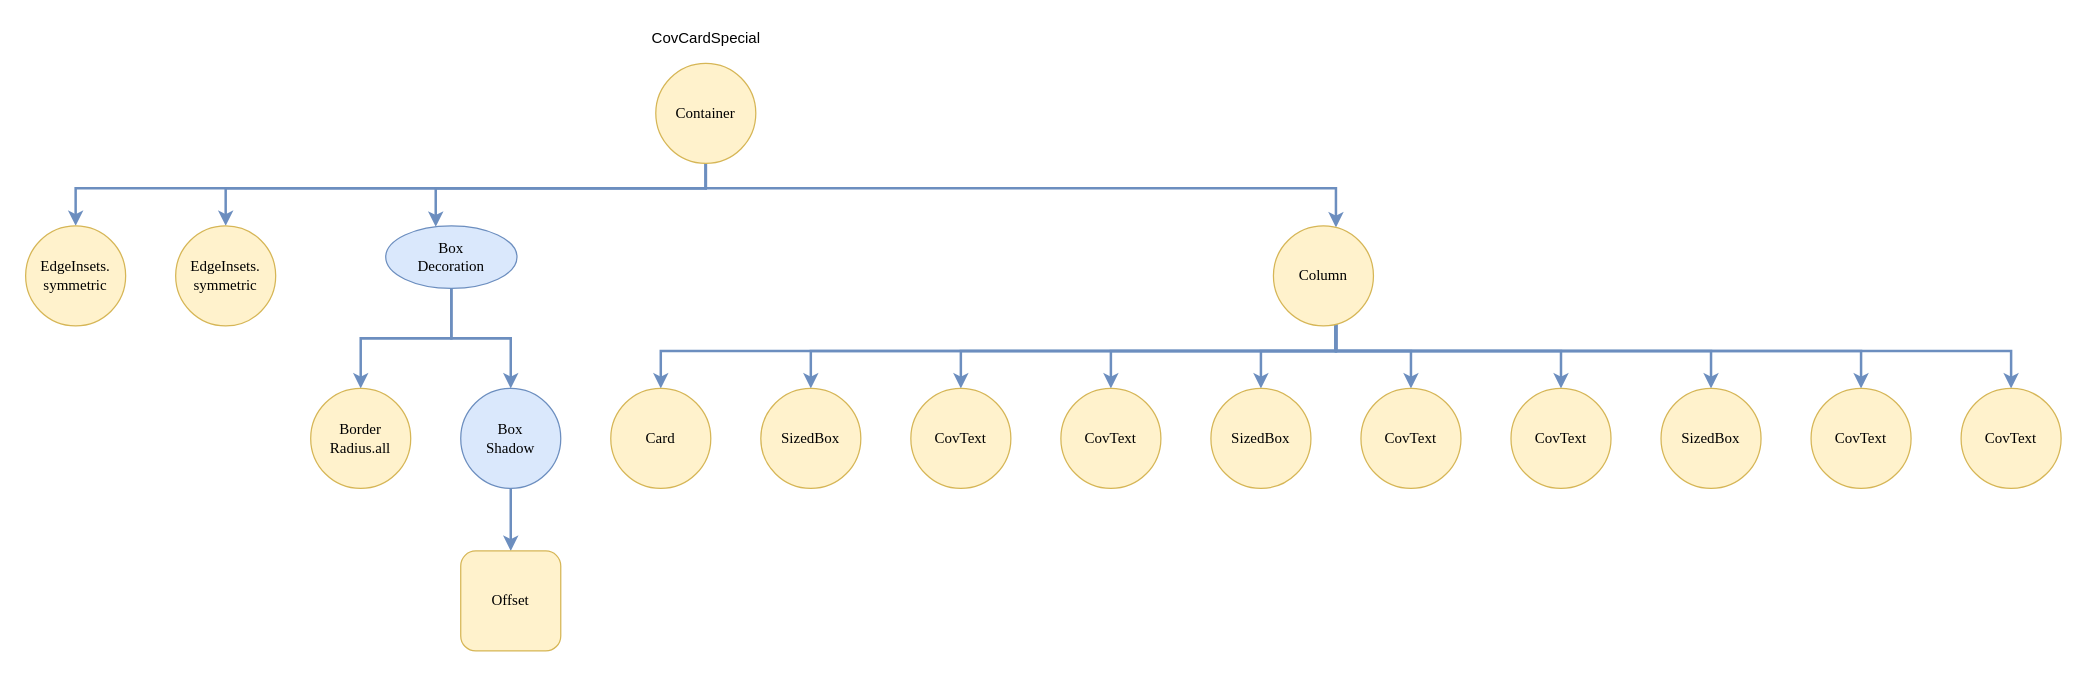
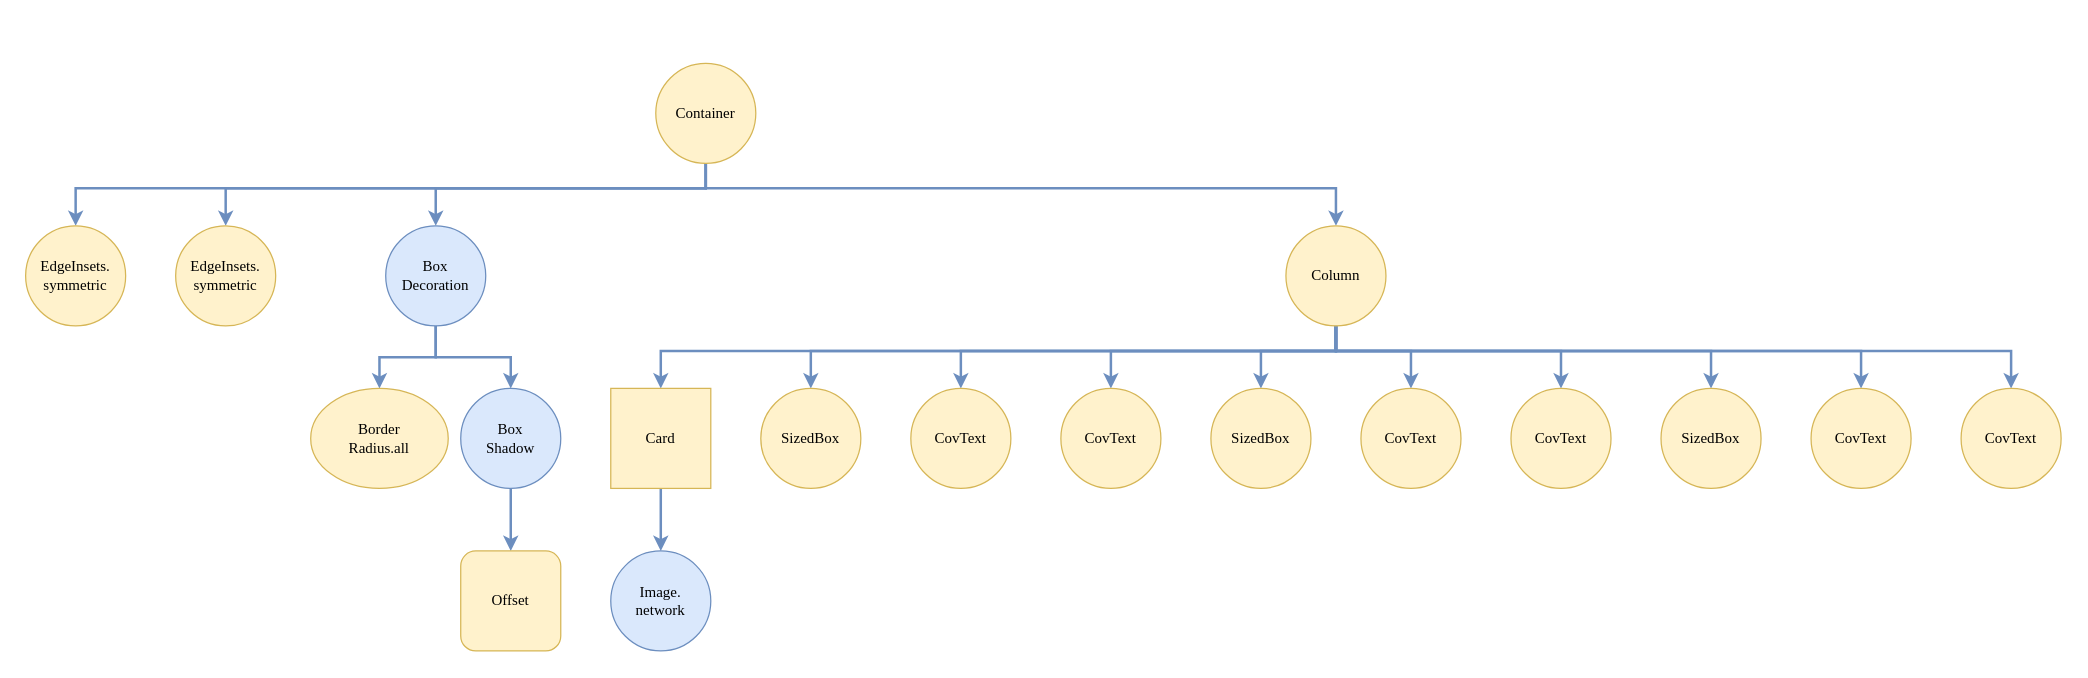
  <mxCell id="0" />
  <mxCell id="1" parent="0" />
  <mxCell id="2" value="" style="edgeStyle=orthogonalEdgeStyle;rounded=0;orthogonalLoop=1;jettySize=auto;html=1;fillColor=#dae8fc;strokeColor=#6c8ebf;strokeWidth=2;" edge="1" parent="1" source="6" target="7"><mxGeometry relative="1" as="geometry"><Array as="points"><mxPoint x="564" y="150" /><mxPoint x="60" y="150" /></Array></mxGeometry></mxCell>
  <mxCell id="3" style="edgeStyle=orthogonalEdgeStyle;rounded=0;orthogonalLoop=1;jettySize=auto;html=1;fillColor=#dae8fc;strokeColor=#6c8ebf;strokeWidth=2;" edge="1" parent="1" source="6" target="8"><mxGeometry relative="1" as="geometry"><Array as="points"><mxPoint x="564" y="150" /><mxPoint x="180" y="150" /></Array></mxGeometry></mxCell>
  <mxCell id="4" style="edgeStyle=orthogonalEdgeStyle;rounded=0;orthogonalLoop=1;jettySize=auto;html=1;fillColor=#dae8fc;strokeColor=#6c8ebf;strokeWidth=2;" edge="1" parent="1" source="6" target="11"><mxGeometry relative="1" as="geometry"><Array as="points"><mxPoint x="564" y="150" /><mxPoint x="348" y="150" /></Array></mxGeometry></mxCell>
  <mxCell id="5" style="edgeStyle=orthogonalEdgeStyle;rounded=0;orthogonalLoop=1;jettySize=auto;html=1;fillColor=#dae8fc;strokeColor=#6c8ebf;strokeWidth=2;" edge="1" parent="1" source="6" target="26"><mxGeometry relative="1" as="geometry"><Array as="points"><mxPoint x="564" y="150" /><mxPoint x="1068" y="150" /></Array></mxGeometry></mxCell>
  <mxCell id="6" value="Container" style="ellipse;whiteSpace=wrap;html=1;aspect=fixed;fontFamily=Verdana;fillColor=#fff2cc;strokeColor=#d6b656;" vertex="1" parent="1"><mxGeometry x="524" y="50" width="80" height="80" as="geometry" /></mxCell>
  <mxCell id="7" value="EdgeInsets.&lt;br&gt;symmetric" style="ellipse;whiteSpace=wrap;html=1;aspect=fixed;fontFamily=Verdana;fillColor=#fff2cc;strokeColor=#d6b656;" vertex="1" parent="1"><mxGeometry x="20" y="180" width="80" height="80" as="geometry" /></mxCell>
  <mxCell id="8" value="EdgeInsets.&lt;br&gt;symmetric" style="ellipse;whiteSpace=wrap;html=1;aspect=fixed;fontFamily=Verdana;fillColor=#fff2cc;strokeColor=#d6b656;" vertex="1" parent="1"><mxGeometry x="140" y="180" width="80" height="80" as="geometry" /></mxCell>
  <mxCell id="9" value="" style="edgeStyle=orthogonalEdgeStyle;rounded=0;orthogonalLoop=1;jettySize=auto;html=1;fillColor=#dae8fc;strokeColor=#6c8ebf;strokeWidth=2;" edge="1" parent="1" source="11" target="12"><mxGeometry relative="1" as="geometry" /></mxCell>
  <mxCell id="10" style="edgeStyle=orthogonalEdgeStyle;rounded=0;orthogonalLoop=1;jettySize=auto;html=1;fillColor=#dae8fc;strokeColor=#6c8ebf;strokeWidth=2;" edge="1" parent="1" source="11" target="14"><mxGeometry relative="1" as="geometry" /></mxCell>
- <mxCell id="11" value="Box&lt;br&gt;Decoration" style="ellipse;whiteSpace=wrap;html=1;aspect=fixed;fontFamily=Verdana;fillColor=#dae8fc;strokeColor=#6c8ebf;" vertex="1" parent="1"><mxGeometry x="308" y="180" width="105" height="50" as="geometry" /></mxCell>
- <mxCell id="12" value="Border&lt;br&gt;Radius.all" style="ellipse;whiteSpace=wrap;html=1;aspect=fixed;fontFamily=Verdana;fillColor=#fff2cc;strokeColor=#d6b656;" vertex="1" parent="1"><mxGeometry x="248" y="310" width="80" height="80" as="geometry" /></mxCell>
+ <mxCell id="11" value="Box&lt;br&gt;Decoration" style="ellipse;whiteSpace=wrap;html=1;aspect=fixed;fontFamily=Verdana;fillColor=#dae8fc;strokeColor=#6c8ebf;" vertex="1" parent="1"><mxGeometry x="308" y="180" width="80" height="80" as="geometry" /></mxCell>
+ <mxCell id="12" value="Border&lt;br&gt;Radius.all" style="ellipse;whiteSpace=wrap;html=1;aspect=fixed;fontFamily=Verdana;fillColor=#fff2cc;strokeColor=#d6b656;" vertex="1" parent="1"><mxGeometry x="248" y="310" width="110" height="80" as="geometry" /></mxCell>
  <mxCell id="13" style="edgeStyle=orthogonalEdgeStyle;rounded=0;orthogonalLoop=1;jettySize=auto;html=1;fillColor=#dae8fc;strokeColor=#6c8ebf;strokeWidth=2;" edge="1" parent="1" source="14" target="15"><mxGeometry relative="1" as="geometry" /></mxCell>
  <mxCell id="14" value="Box&lt;br&gt;Shadow" style="ellipse;whiteSpace=wrap;html=1;aspect=fixed;fontFamily=Verdana;fillColor=#dae8fc;strokeColor=#6c8ebf;" vertex="1" parent="1"><mxGeometry x="368" y="310" width="80" height="80" as="geometry" /></mxCell>
  <mxCell id="15" value="Offset" style="whiteSpace=wrap;html=1;aspect=fixed;fontFamily=Verdana;fillColor=#fff2cc;strokeColor=#d6b656;rounded=1;" vertex="1" parent="1"><mxGeometry x="368" y="440" width="80" height="80" as="geometry" /></mxCell>
  <mxCell id="16" style="edgeStyle=orthogonalEdgeStyle;rounded=0;orthogonalLoop=1;jettySize=auto;html=1;fillColor=#dae8fc;strokeColor=#6c8ebf;strokeWidth=2;" edge="1" parent="1" source="26" target="28"><mxGeometry relative="1" as="geometry"><Array as="points"><mxPoint x="1068" y="280" /><mxPoint x="528" y="280" /></Array></mxGeometry></mxCell>
  <mxCell id="17" style="edgeStyle=orthogonalEdgeStyle;rounded=0;orthogonalLoop=1;jettySize=auto;html=1;fillColor=#dae8fc;strokeColor=#6c8ebf;strokeWidth=2;" edge="1" parent="1" source="26" target="31"><mxGeometry relative="1" as="geometry"><Array as="points"><mxPoint x="1068" y="280" /><mxPoint x="648" y="280" /></Array></mxGeometry></mxCell>
  <mxCell id="18" style="edgeStyle=orthogonalEdgeStyle;rounded=0;orthogonalLoop=1;jettySize=auto;html=1;fillColor=#dae8fc;strokeColor=#6c8ebf;strokeWidth=2;" edge="1" parent="1" source="26" target="32"><mxGeometry relative="1" as="geometry"><Array as="points"><mxPoint x="1068" y="280" /><mxPoint x="768" y="280" /></Array></mxGeometry></mxCell>
  <mxCell id="19" style="edgeStyle=orthogonalEdgeStyle;rounded=0;orthogonalLoop=1;jettySize=auto;html=1;fillColor=#dae8fc;strokeColor=#6c8ebf;strokeWidth=2;" edge="1" parent="1" source="26" target="33"><mxGeometry relative="1" as="geometry"><Array as="points"><mxPoint x="1068" y="280" /><mxPoint x="888" y="280" /></Array></mxGeometry></mxCell>
  <mxCell id="20" style="edgeStyle=orthogonalEdgeStyle;rounded=0;orthogonalLoop=1;jettySize=auto;html=1;fillColor=#dae8fc;strokeColor=#6c8ebf;strokeWidth=2;" edge="1" parent="1" source="26" target="34"><mxGeometry relative="1" as="geometry"><Array as="points"><mxPoint x="1068" y="280" /><mxPoint x="1008" y="280" /></Array></mxGeometry></mxCell>
  <mxCell id="21" style="edgeStyle=orthogonalEdgeStyle;rounded=0;orthogonalLoop=1;jettySize=auto;html=1;fillColor=#dae8fc;strokeColor=#6c8ebf;strokeWidth=2;" edge="1" parent="1" source="26" target="35"><mxGeometry relative="1" as="geometry"><Array as="points"><mxPoint x="1068" y="280" /><mxPoint x="1128" y="280" /></Array></mxGeometry></mxCell>
  <mxCell id="22" style="edgeStyle=orthogonalEdgeStyle;rounded=0;orthogonalLoop=1;jettySize=auto;html=1;fillColor=#dae8fc;strokeColor=#6c8ebf;strokeWidth=2;" edge="1" parent="1" source="26" target="36"><mxGeometry relative="1" as="geometry"><Array as="points"><mxPoint x="1068" y="280" /><mxPoint x="1248" y="280" /></Array></mxGeometry></mxCell>
  <mxCell id="23" style="edgeStyle=orthogonalEdgeStyle;rounded=0;orthogonalLoop=1;jettySize=auto;html=1;fillColor=#dae8fc;strokeColor=#6c8ebf;strokeWidth=2;" edge="1" parent="1" source="26" target="37"><mxGeometry relative="1" as="geometry"><Array as="points"><mxPoint x="1068" y="280" /><mxPoint x="1368" y="280" /></Array></mxGeometry></mxCell>
  <mxCell id="24" style="edgeStyle=orthogonalEdgeStyle;rounded=0;orthogonalLoop=1;jettySize=auto;html=1;fillColor=#dae8fc;strokeColor=#6c8ebf;strokeWidth=2;" edge="1" parent="1" source="26" target="38"><mxGeometry relative="1" as="geometry"><Array as="points"><mxPoint x="1068" y="280" /><mxPoint x="1488" y="280" /></Array></mxGeometry></mxCell>
  <mxCell id="25" style="edgeStyle=orthogonalEdgeStyle;rounded=0;orthogonalLoop=1;jettySize=auto;html=1;fillColor=#dae8fc;strokeColor=#6c8ebf;strokeWidth=2;" edge="1" parent="1" source="26" target="39"><mxGeometry relative="1" as="geometry"><Array as="points"><mxPoint x="1068" y="280" /><mxPoint x="1608" y="280" /></Array></mxGeometry></mxCell>
- <mxCell id="26" value="Column" style="ellipse;whiteSpace=wrap;html=1;aspect=fixed;fontFamily=Verdana;fillColor=#fff2cc;strokeColor=#d6b656;" vertex="1" parent="1"><mxGeometry x="1018" y="180" width="80" height="80" as="geometry" /></mxCell>
- <mxCell id="28" value="Card" style="ellipse;whiteSpace=wrap;html=1;aspect=fixed;fontFamily=Verdana;fillColor=#fff2cc;strokeColor=#d6b656;" vertex="1" parent="1"><mxGeometry x="488" y="310" width="80" height="80" as="geometry" /></mxCell>
- <mxCell id="29" value="CovCardSpecial" style="text;html=1;align=center;verticalAlign=middle;resizable=0;points=[];autosize=1;" vertex="1" parent="1"><mxGeometry x="514" y="20" width="100" height="20" as="geometry" /></mxCell>
+ <mxCell id="26" value="Column" style="ellipse;whiteSpace=wrap;html=1;aspect=fixed;fontFamily=Verdana;fillColor=#fff2cc;strokeColor=#d6b656;" vertex="1" parent="1"><mxGeometry x="1028" y="180" width="80" height="80" as="geometry" /></mxCell>
+ <mxCell id="27" style="edgeStyle=orthogonalEdgeStyle;rounded=0;orthogonalLoop=1;jettySize=auto;html=1;fillColor=#dae8fc;strokeColor=#6c8ebf;strokeWidth=2;" edge="1" parent="1" source="28" target="30"><mxGeometry relative="1" as="geometry" /></mxCell>
+ <mxCell id="28" value="Card" style="whiteSpace=wrap;html=1;aspect=fixed;fontFamily=Verdana;fillColor=#fff2cc;strokeColor=#d6b656;rounded=0;" vertex="1" parent="1"><mxGeometry x="488" y="310" width="80" height="80" as="geometry" /></mxCell>
+ <mxCell id="30" value="Image.&lt;br&gt;network" style="ellipse;whiteSpace=wrap;html=1;aspect=fixed;fontFamily=Verdana;fillColor=#dae8fc;strokeColor=#6c8ebf;" vertex="1" parent="1"><mxGeometry x="488" y="440" width="80" height="80" as="geometry" /></mxCell>
  <mxCell id="31" value="SizedBox" style="ellipse;whiteSpace=wrap;html=1;aspect=fixed;fontFamily=Verdana;fillColor=#fff2cc;strokeColor=#d6b656;" vertex="1" parent="1"><mxGeometry x="608" y="310" width="80" height="80" as="geometry" /></mxCell>
  <mxCell id="32" value="CovText" style="ellipse;whiteSpace=wrap;html=1;aspect=fixed;fontFamily=Verdana;fillColor=#fff2cc;strokeColor=#d6b656;" vertex="1" parent="1"><mxGeometry x="728" y="310" width="80" height="80" as="geometry" /></mxCell>
  <mxCell id="33" value="CovText" style="ellipse;whiteSpace=wrap;html=1;aspect=fixed;fontFamily=Verdana;fillColor=#fff2cc;strokeColor=#d6b656;" vertex="1" parent="1"><mxGeometry x="848" y="310" width="80" height="80" as="geometry" /></mxCell>
  <mxCell id="34" value="SizedBox" style="ellipse;whiteSpace=wrap;html=1;aspect=fixed;fontFamily=Verdana;fillColor=#fff2cc;strokeColor=#d6b656;" vertex="1" parent="1"><mxGeometry x="968" y="310" width="80" height="80" as="geometry" /></mxCell>
  <mxCell id="35" value="CovText" style="ellipse;whiteSpace=wrap;html=1;aspect=fixed;fontFamily=Verdana;fillColor=#fff2cc;strokeColor=#d6b656;" vertex="1" parent="1"><mxGeometry x="1088" y="310" width="80" height="80" as="geometry" /></mxCell>
  <mxCell id="36" value="CovText" style="ellipse;whiteSpace=wrap;html=1;aspect=fixed;fontFamily=Verdana;fillColor=#fff2cc;strokeColor=#d6b656;" vertex="1" parent="1"><mxGeometry x="1208" y="310" width="80" height="80" as="geometry" /></mxCell>
  <mxCell id="37" value="SizedBox" style="ellipse;whiteSpace=wrap;html=1;aspect=fixed;fontFamily=Verdana;fillColor=#fff2cc;strokeColor=#d6b656;" vertex="1" parent="1"><mxGeometry x="1328" y="310" width="80" height="80" as="geometry" /></mxCell>
  <mxCell id="38" value="CovText" style="ellipse;whiteSpace=wrap;html=1;aspect=fixed;fontFamily=Verdana;fillColor=#fff2cc;strokeColor=#d6b656;" vertex="1" parent="1"><mxGeometry x="1448" y="310" width="80" height="80" as="geometry" /></mxCell>
  <mxCell id="39" value="CovText" style="ellipse;whiteSpace=wrap;html=1;aspect=fixed;fontFamily=Verdana;fillColor=#fff2cc;strokeColor=#d6b656;" vertex="1" parent="1"><mxGeometry x="1568" y="310" width="80" height="80" as="geometry" /></mxCell>
